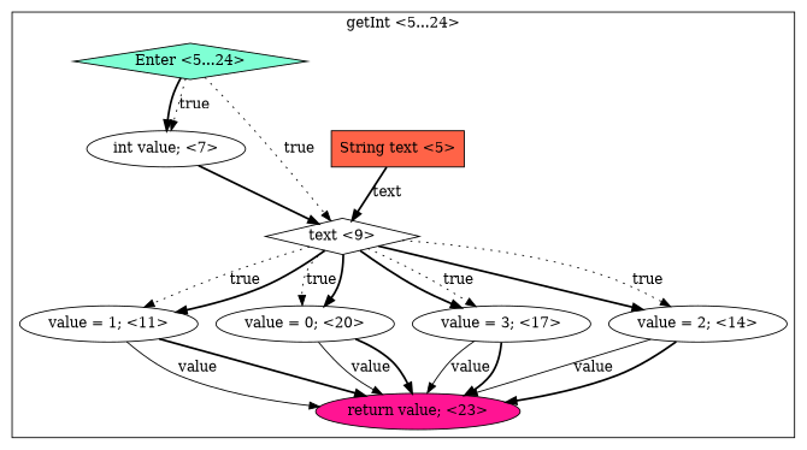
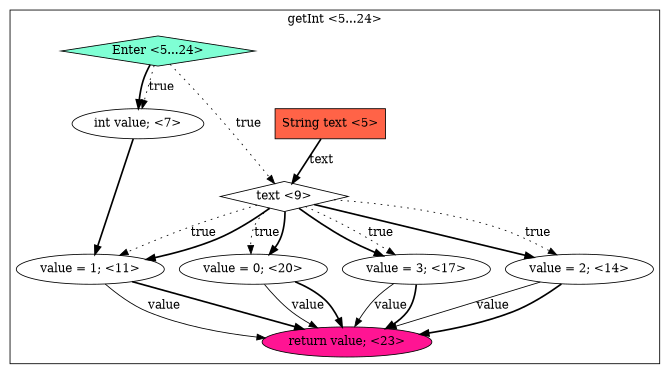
  digraph {
    fontname="DejaVu Serif"
    node [fillcolor=white fontname="DejaVu Serif" shape=ellipse style=filled]
    edge [fontname="DejaVu Serif" style=bold]
    n1 [label="value = 0; <20>"]
    n2 [fillcolor=deeppink label="return value; <23>"]
    n3 [label="value = 1; <11>"]
    n4 [fillcolor=aquamarine label="Enter <5...24>" shape=diamond]
    n5 [label="int value; <7>"]
    n6 [label="text <9>" shape=diamond]
    n7 [label="value = 3; <17>"]
    n8 [label="value = 2; <14>"]
    n9 [fillcolor=tomato label="String text <5>" shape=box]
    subgraph cluster_1 {
      label="getInt <5...24>"
      n1
      n2
      n3
      n4
      n5
      n6
      n7
      n8
      n9
    }
    n1 -> n2 [label=value style=solid]
    n1 -> n2
    n3 -> n2 [label=value style=solid]
    n3 -> n2
    n4 -> n5 [label=true style=dotted]
    n4 -> n5
    n4 -> n6 [label=true style=dotted]
-   n5 -> n6
+   n5 -> n3
    n6 -> n1 [label=true style=dotted]
    n6 -> n1
    n6 -> n3 [label=true style=dotted]
    n6 -> n3
    n6 -> n7 [label=true style=dotted]
    n6 -> n7
    n6 -> n8 [label=true style=dotted]
    n6 -> n8
    n7 -> n2 [label=value style=solid]
    n7 -> n2
    n8 -> n2 [label=value style=solid]
    n8 -> n2
    n9 -> n6 [label=text]
  }
